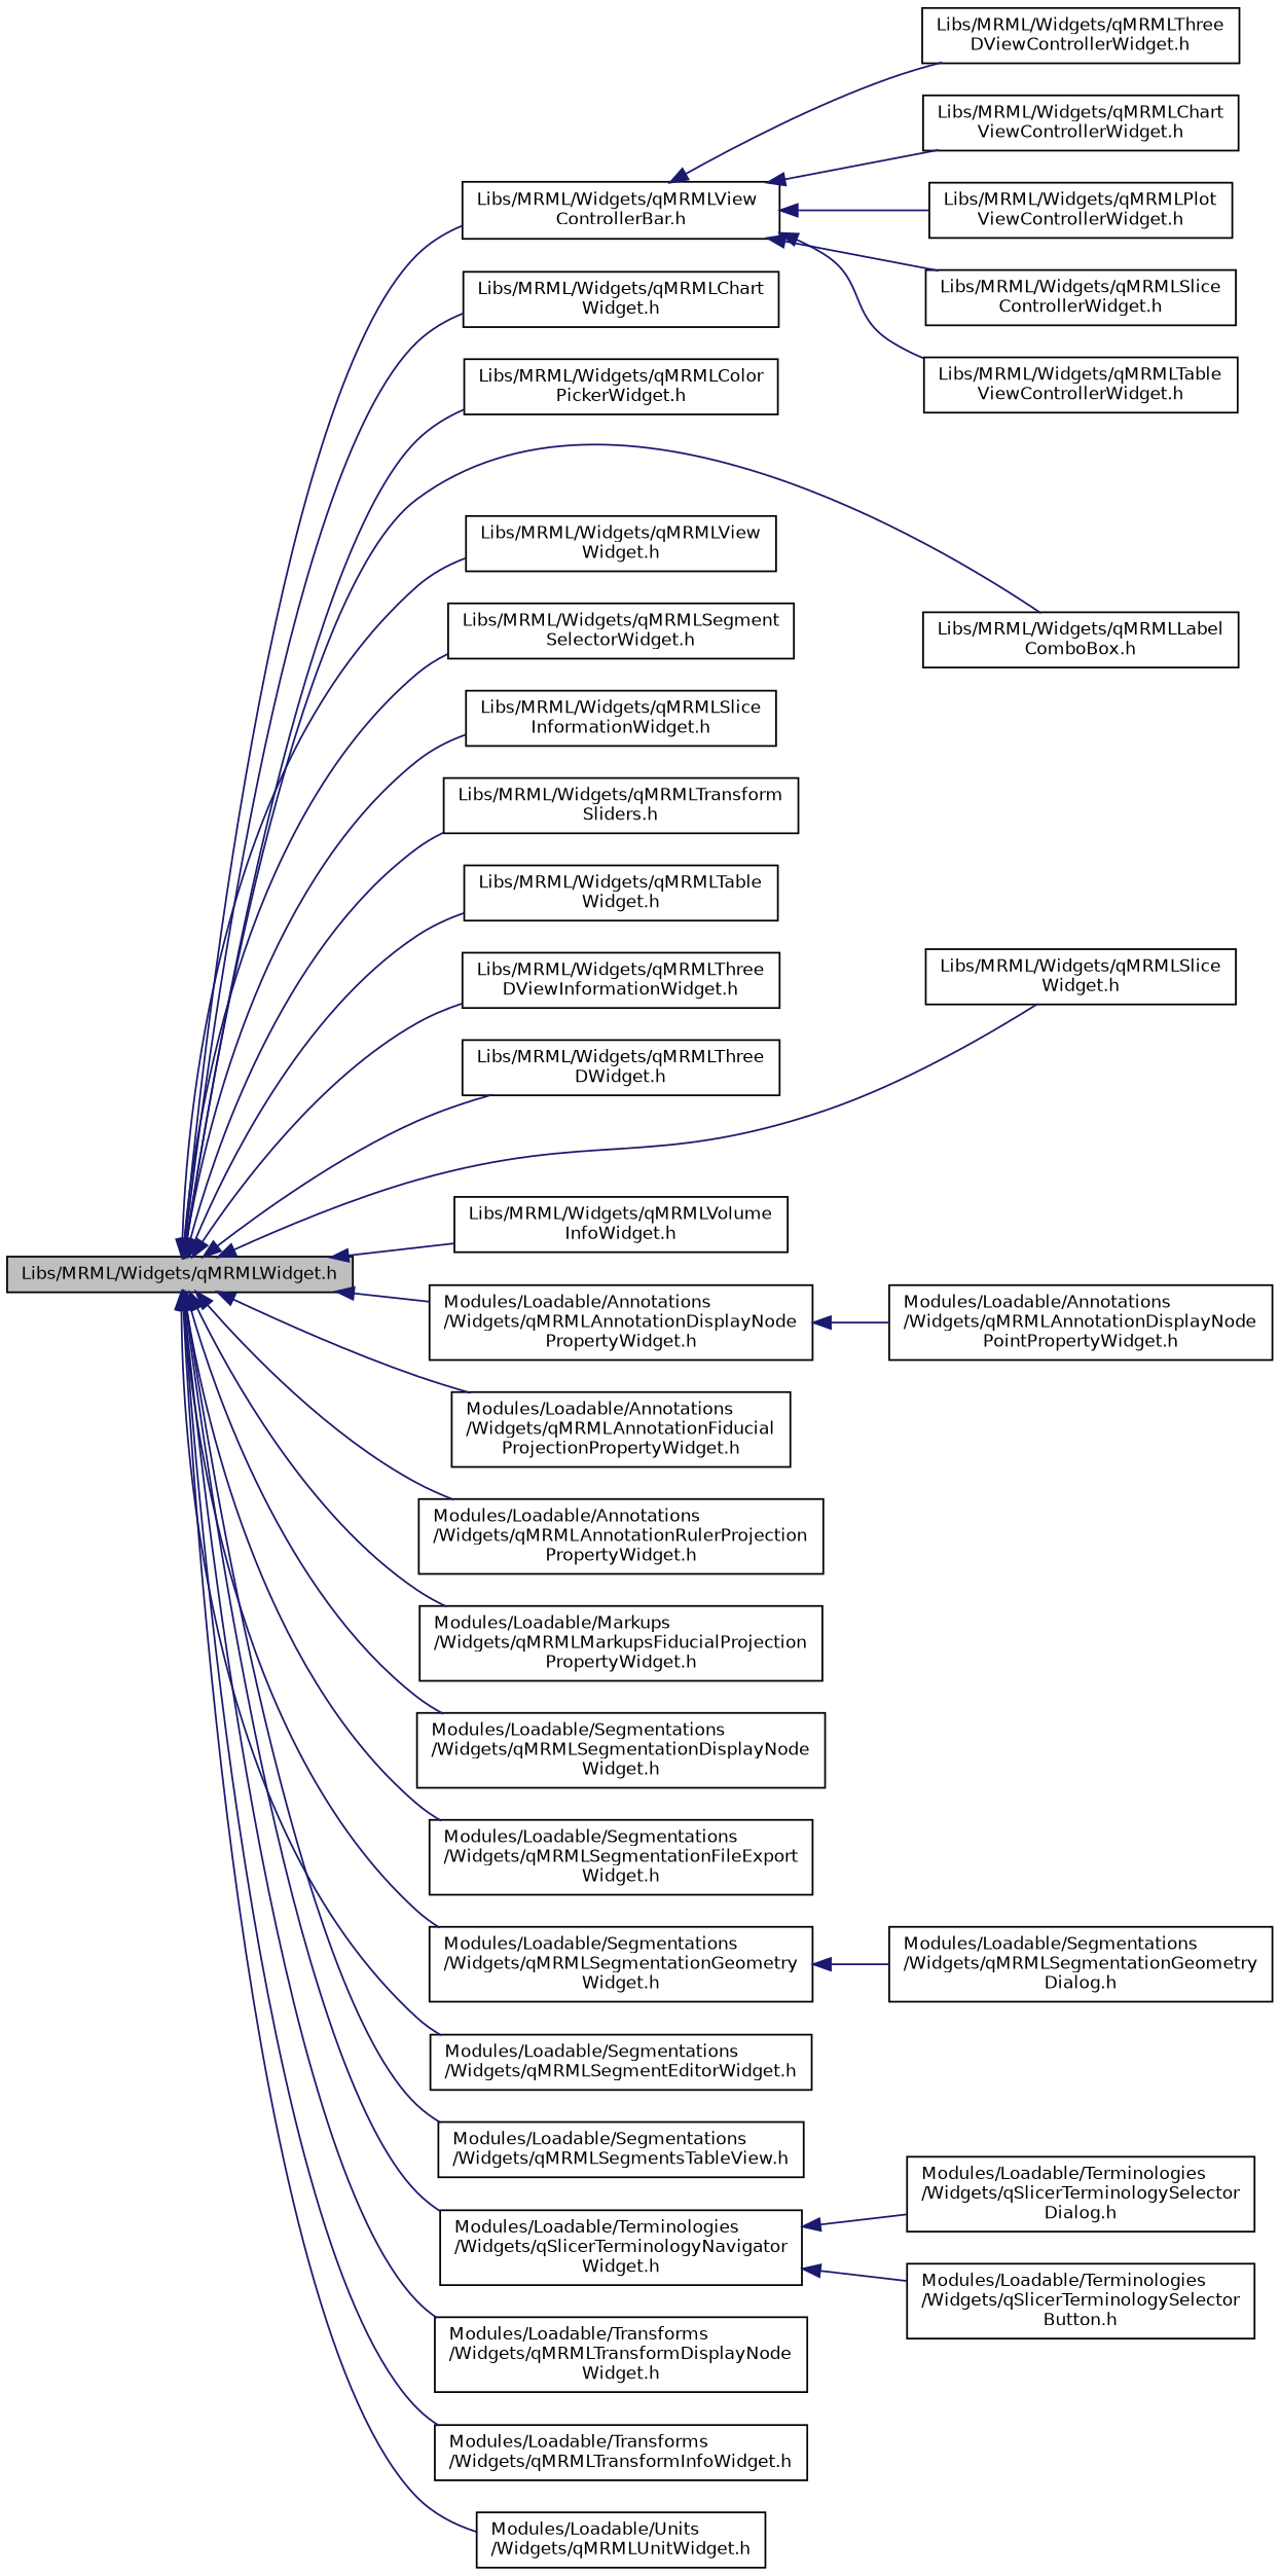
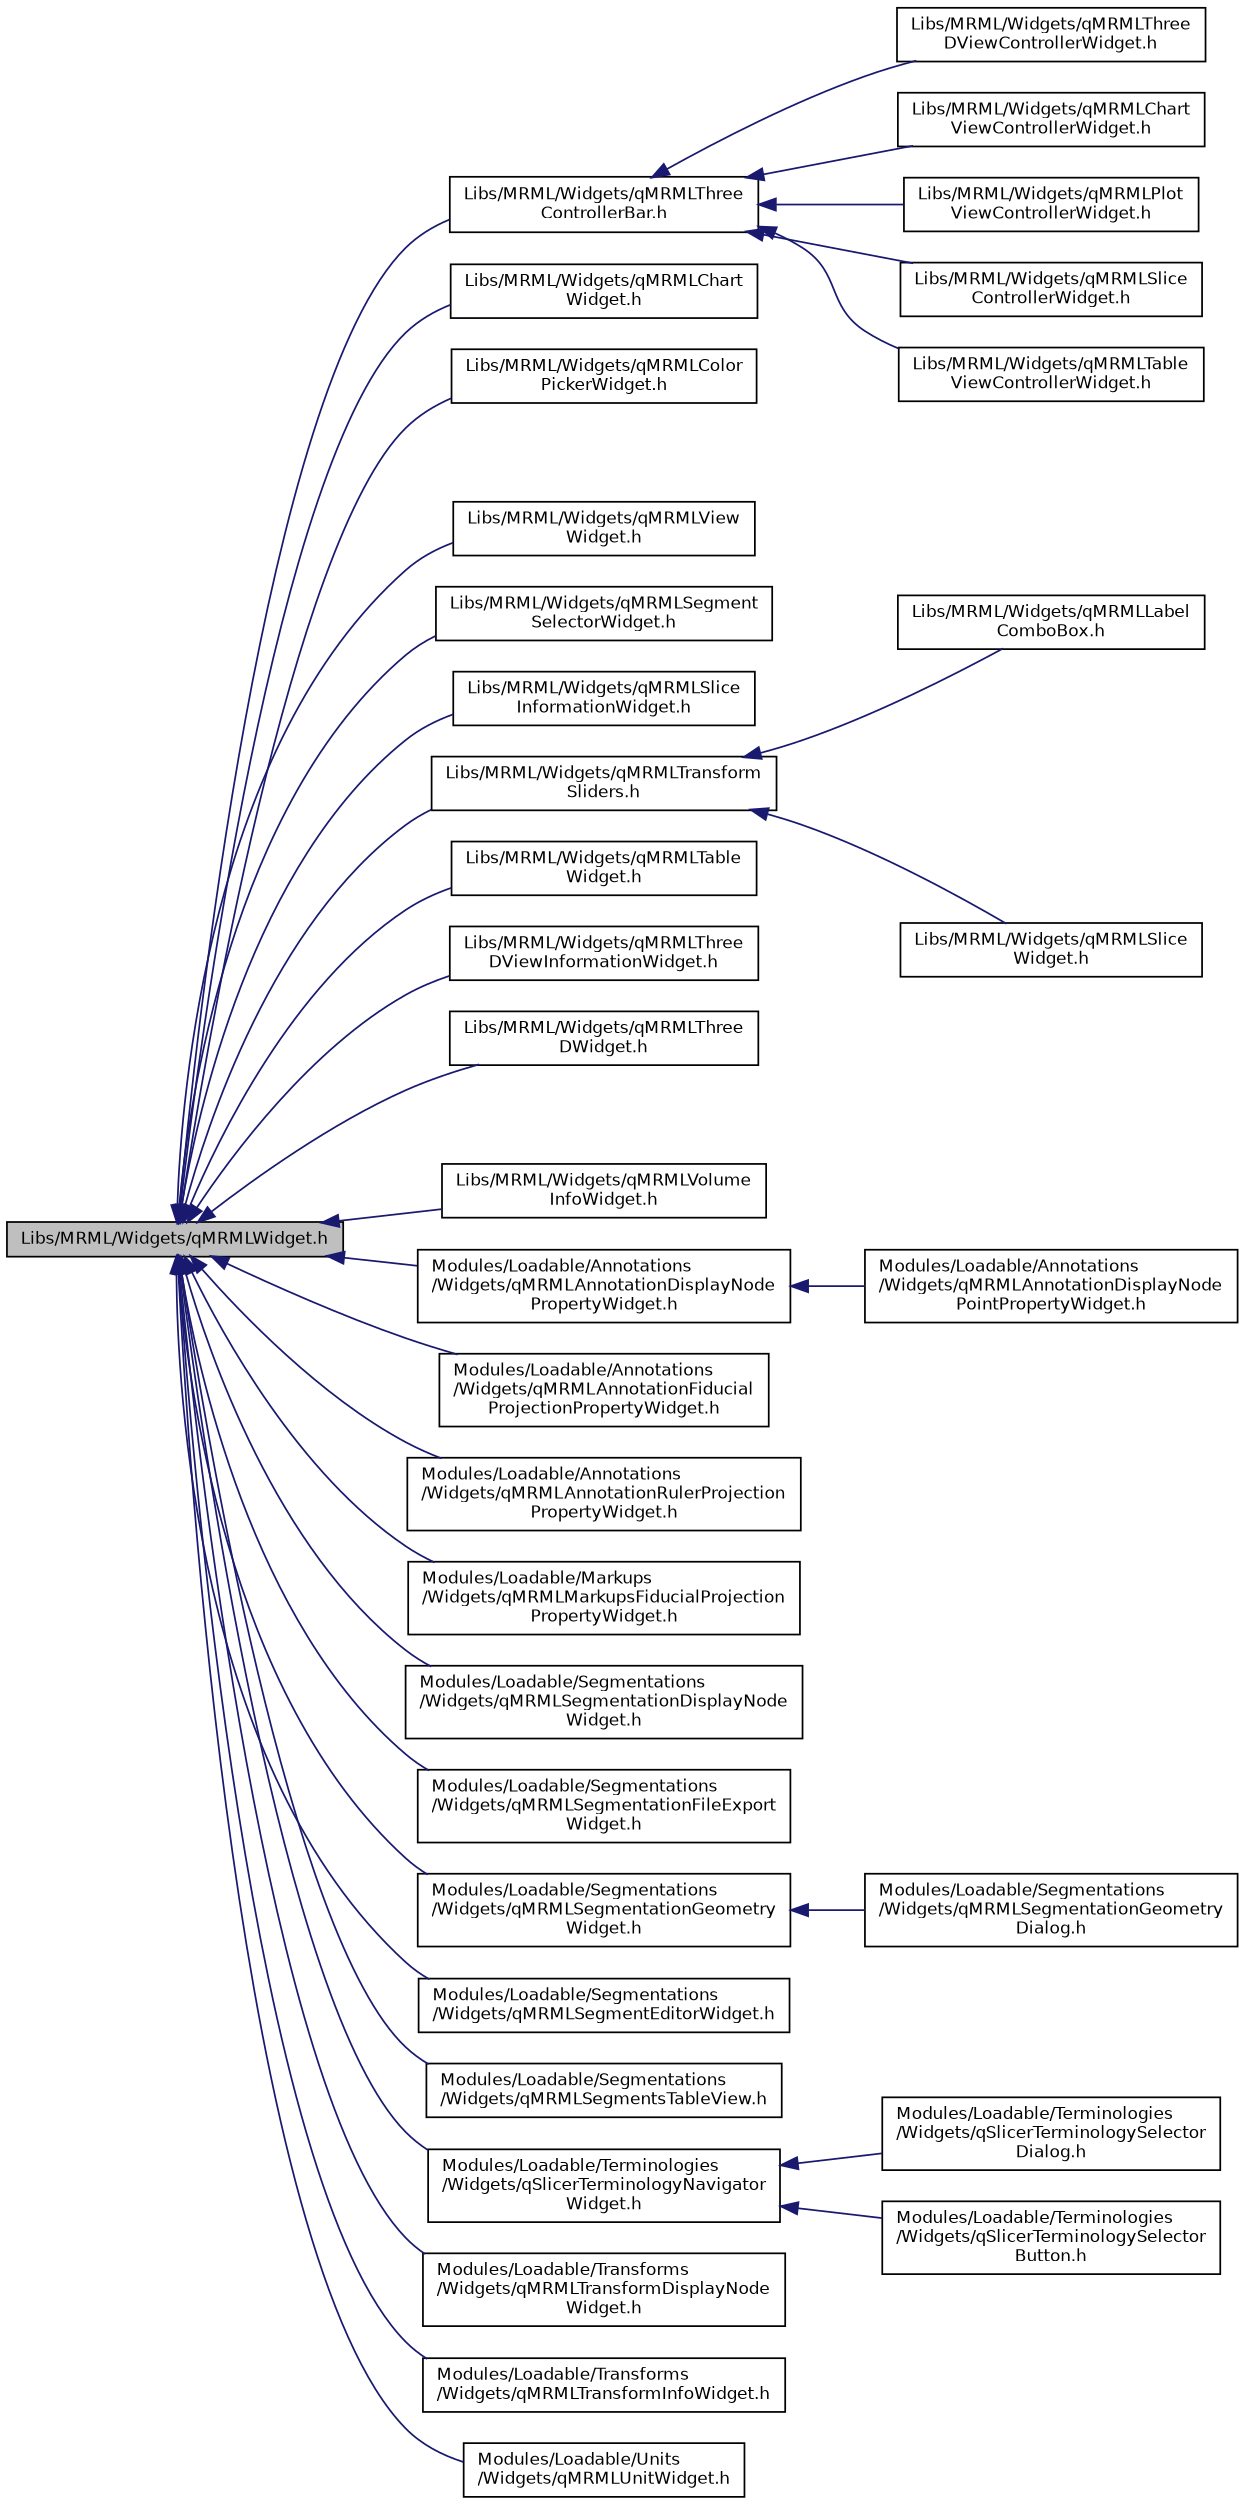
  digraph {
    rankdir=LR
    node [color=black fontname=Helvetica fontsize=10 shape=record]
    edge [color=midnightblue dir=back fontname=Helvetica fontsize=10 labelfontname=Helvetica labelfontsize=10 style=solid]
    n1 [fillcolor=grey75 fontcolor=black height=0.2 label="Libs/MRML/Widgets/qMRMLWidget.h" style=filled width=0.4]
-   n2 [height=0.2 label="Libs/MRML/Widgets/qMRMLView\lControllerBar.h" width=0.4]
+   n2 [height=0.2 label="Libs/MRML/Widgets/qMRMLThree\lControllerBar.h" width=0.4]
    n3 [height=0.2 label="Libs/MRML/Widgets/qMRMLChart\lWidget.h" width=0.4]
    n4 [height=0.2 label="Libs/MRML/Widgets/qMRMLColor\lPickerWidget.h" width=0.4]
    n5 [height=0.2 label="Libs/MRML/Widgets/qMRMLLabel\lComboBox.h" width=0.4]
    n6 [height=0.2 label="Libs/MRML/Widgets/qMRMLView\lWidget.h" width=0.4]
    n7 [height=0.2 label="Libs/MRML/Widgets/qMRMLSegment\lSelectorWidget.h" width=0.4]
    n8 [height=0.2 label="Libs/MRML/Widgets/qMRMLSlice\lInformationWidget.h" width=0.4]
    n9 [height=0.2 label="Libs/MRML/Widgets/qMRMLSlice\lWidget.h" width=0.4]
    n10 [height=0.2 label="Libs/MRML/Widgets/qMRMLTable\lWidget.h" width=0.4]
    n11 [height=0.2 label="Libs/MRML/Widgets/qMRMLThree\lDViewInformationWidget.h" width=0.4]
    n12 [height=0.2 label="Libs/MRML/Widgets/qMRMLThree\lDWidget.h" width=0.4]
    n13 [height=0.2 label="Libs/MRML/Widgets/qMRMLTransform\lSliders.h" width=0.4]
    n14 [height=0.2 label="Libs/MRML/Widgets/qMRMLVolume\lInfoWidget.h" width=0.4]
    n15 [height=0.2 label="Modules/Loadable/Annotations\l/Widgets/qMRMLAnnotationDisplayNode\lPropertyWidget.h" width=0.4]
    n16 [height=0.2 label="Modules/Loadable/Annotations\l/Widgets/qMRMLAnnotationFiducial\lProjectionPropertyWidget.h" width=0.4]
    n17 [height=0.2 label="Modules/Loadable/Annotations\l/Widgets/qMRMLAnnotationRulerProjection\lPropertyWidget.h" width=0.4]
    n18 [height=0.2 label="Modules/Loadable/Markups\l/Widgets/qMRMLMarkupsFiducialProjection\lPropertyWidget.h" width=0.4]
    n19 [height=0.2 label="Modules/Loadable/Segmentations\l/Widgets/qMRMLSegmentationDisplayNode\lWidget.h" width=0.4]
    n20 [height=0.2 label="Modules/Loadable/Segmentations\l/Widgets/qMRMLSegmentationFileExport\lWidget.h" width=0.4]
    n21 [height=0.2 label="Modules/Loadable/Segmentations\l/Widgets/qMRMLSegmentationGeometry\lWidget.h" width=0.4]
    n22 [height=0.2 label="Modules/Loadable/Segmentations\l/Widgets/qMRMLSegmentEditorWidget.h" width=0.4]
    n23 [height=0.2 label="Modules/Loadable/Segmentations\l/Widgets/qMRMLSegmentsTableView.h" width=0.4]
    n24 [height=0.2 label="Modules/Loadable/Terminologies\l/Widgets/qSlicerTerminologyNavigator\lWidget.h" width=0.4]
    n25 [height=0.2 label="Modules/Loadable/Transforms\l/Widgets/qMRMLTransformDisplayNode\lWidget.h" width=0.4]
    n26 [height=0.2 label="Modules/Loadable/Transforms\l/Widgets/qMRMLTransformInfoWidget.h" width=0.4]
    n27 [height=0.2 label="Modules/Loadable/Units\l/Widgets/qMRMLUnitWidget.h" width=0.4]
    n28 [height=0.2 label="Libs/MRML/Widgets/qMRMLChart\lViewControllerWidget.h" width=0.4]
    n29 [height=0.2 label="Libs/MRML/Widgets/qMRMLPlot\lViewControllerWidget.h" width=0.4]
    n30 [height=0.2 label="Libs/MRML/Widgets/qMRMLSlice\lControllerWidget.h" width=0.4]
    n31 [height=0.2 label="Libs/MRML/Widgets/qMRMLTable\lViewControllerWidget.h" width=0.4]
    n32 [height=0.2 label="Libs/MRML/Widgets/qMRMLThree\lDViewControllerWidget.h" width=0.4]
    n33 [height=0.2 label="Modules/Loadable/Annotations\l/Widgets/qMRMLAnnotationDisplayNode\lPointPropertyWidget.h" width=0.4]
    n34 [height=0.2 label="Modules/Loadable/Segmentations\l/Widgets/qMRMLSegmentationGeometry\lDialog.h" width=0.4]
    n35 [height=0.2 label="Modules/Loadable/Terminologies\l/Widgets/qSlicerTerminologySelector\lButton.h" width=0.4]
    n36 [height=0.2 label="Modules/Loadable/Terminologies\l/Widgets/qSlicerTerminologySelector\lDialog.h" width=0.4]
    n1 -> n2
    n1 -> n3
    n1 -> n4
-   n1 -> n5
+   n13 -> n5
    n1 -> n6
    n1 -> n7
    n1 -> n8
-   n1 -> n9
+   n13 -> n9
    n1 -> n10
    n1 -> n11
    n1 -> n12
    n1 -> n13
    n1 -> n14
    n1 -> n15
    n1 -> n16
    n1 -> n17
    n1 -> n18
    n1 -> n19
    n1 -> n20
    n1 -> n21
    n1 -> n22
    n1 -> n23
    n1 -> n24
    n1 -> n25
    n1 -> n26
    n1 -> n27
    n2 -> n28
    n2 -> n29
    n2 -> n30
    n2 -> n31
    n2 -> n32
    n15 -> n33
    n21 -> n34
    n24 -> n35
    n24 -> n36
  }
